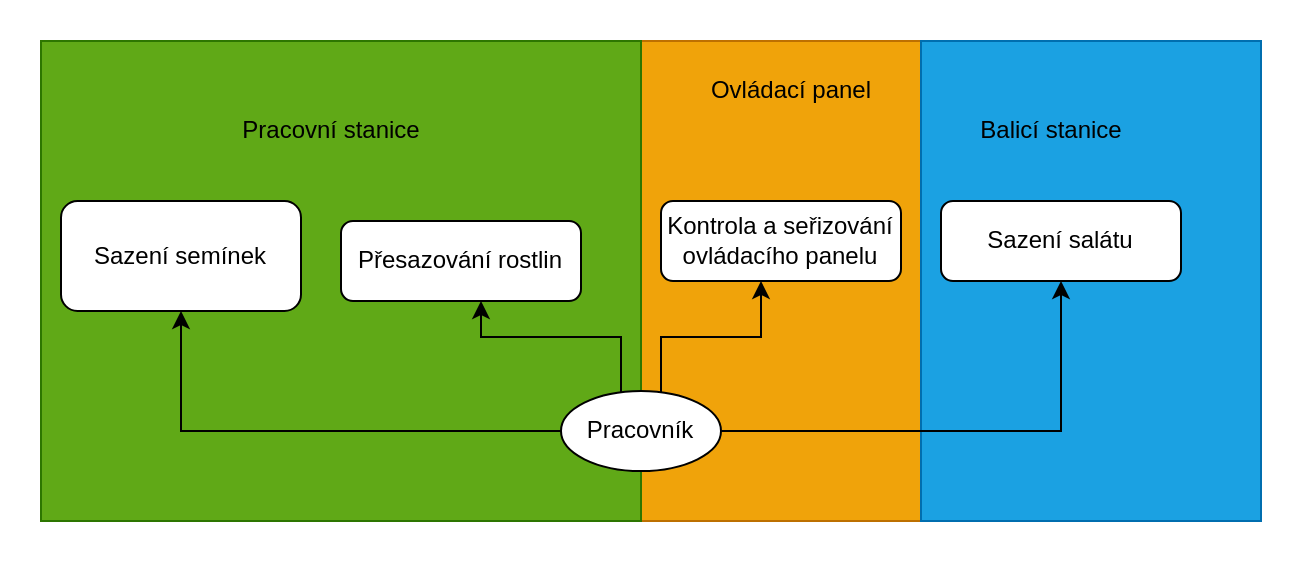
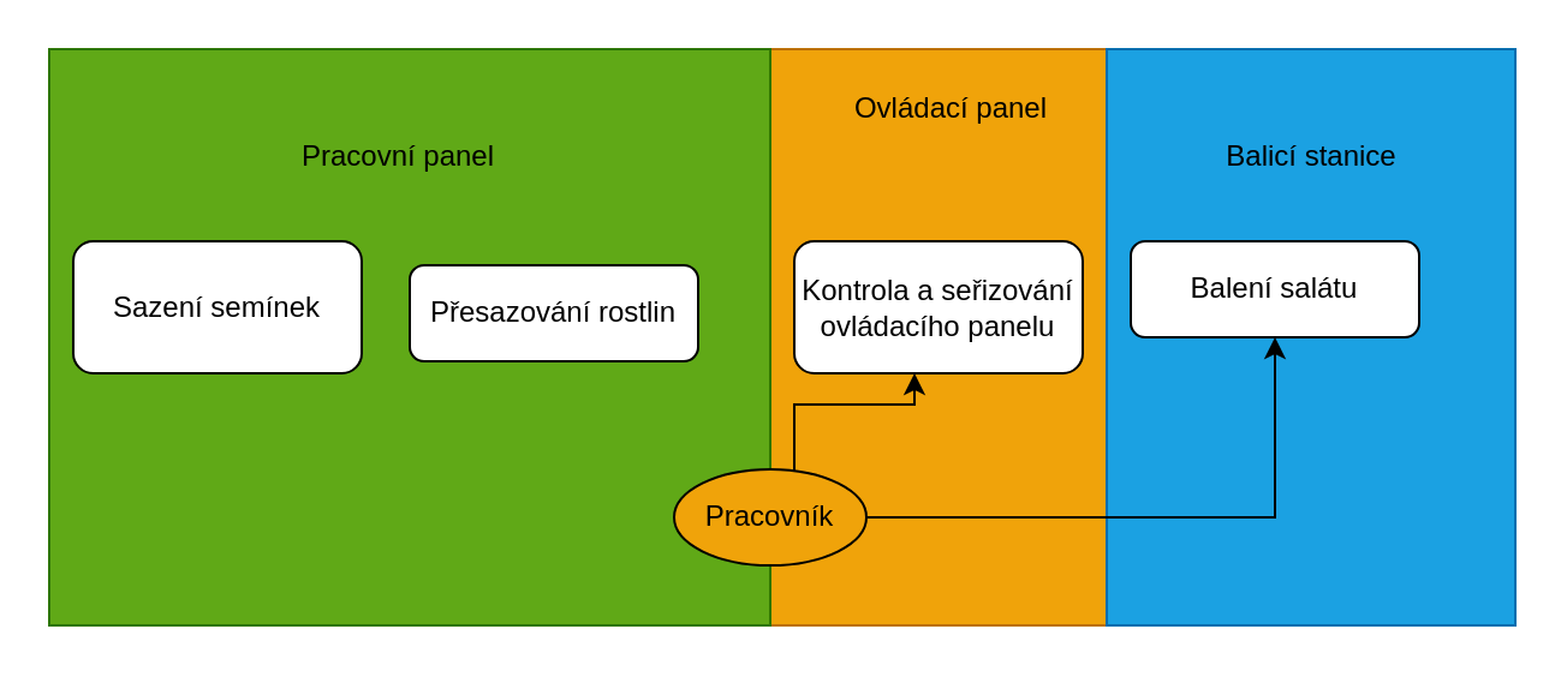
  <mxCell id="0" />
  <mxCell id="1" parent="0" />
  <mxCell id="2" value="" style="rounded=0;whiteSpace=wrap;html=1;fillColor=#f0a30a;fontColor=#000000;strokeColor=#BD7000;" vertex="1" parent="1"><mxGeometry x="320" y="20" width="140" height="240" as="geometry" /></mxCell>
  <mxCell id="3" value="" style="rounded=0;whiteSpace=wrap;html=1;fillColor=#1ba1e2;fontColor=#ffffff;strokeColor=#006EAF;" vertex="1" parent="1"><mxGeometry x="460" y="20" width="170" height="240" as="geometry" /></mxCell>
  <mxCell id="4" value="" style="rounded=0;whiteSpace=wrap;html=1;fillColor=#60a917;fontColor=#ffffff;strokeColor=#2D7600;" vertex="1" parent="1"><mxGeometry x="20" y="20" width="300" height="240" as="geometry" /></mxCell>
  <mxCell id="5" value="Sazení semínek" style="rounded=1;whiteSpace=wrap;html=1;" vertex="1" parent="1"><mxGeometry x="30" y="100" width="120" height="55" as="geometry" /></mxCell>
- <mxCell id="6" style="edgeStyle=orthogonalEdgeStyle;rounded=0;orthogonalLoop=1;jettySize=auto;html=1;" edge="1" parent="1" source="10" target="5"><mxGeometry relative="1" as="geometry" /></mxCell>
- <mxCell id="7" style="edgeStyle=orthogonalEdgeStyle;rounded=0;orthogonalLoop=1;jettySize=auto;html=1;" edge="1" parent="1" source="10" target="11"><mxGeometry relative="1" as="geometry"><Array as="points"><mxPoint x="310" y="168" /><mxPoint x="240" y="168" /></Array></mxGeometry></mxCell>
  <mxCell id="8" style="edgeStyle=orthogonalEdgeStyle;rounded=0;orthogonalLoop=1;jettySize=auto;html=1;" edge="1" parent="1" source="10" target="12"><mxGeometry relative="1" as="geometry"><Array as="points"><mxPoint x="330" y="168" /><mxPoint x="380" y="168" /></Array></mxGeometry></mxCell>
  <mxCell id="9" style="edgeStyle=orthogonalEdgeStyle;rounded=0;orthogonalLoop=1;jettySize=auto;html=1;" edge="1" parent="1" source="10" target="13"><mxGeometry relative="1" as="geometry" /></mxCell>
- <mxCell id="10" value="Pracovník" style="ellipse;whiteSpace=wrap;html=1;" vertex="1" parent="1"><mxGeometry x="280" y="195" width="80" height="40" as="geometry" /></mxCell>
+ <mxCell id="10" value="Pracovník" style="ellipse;whiteSpace=wrap;html=1;fillColor=#f0a30a;" vertex="1" parent="1"><mxGeometry x="280" y="195" width="80" height="40" as="geometry" /></mxCell>
  <mxCell id="11" value="Přesazování rostlin" style="rounded=1;whiteSpace=wrap;html=1;" vertex="1" parent="1"><mxGeometry x="170" y="110" width="120" height="40" as="geometry" /></mxCell>
- <mxCell id="12" value="Kontrola a seřizování ovládacího panelu" style="rounded=1;whiteSpace=wrap;html=1;" vertex="1" parent="1"><mxGeometry x="330" y="100" width="120" height="40" as="geometry" /></mxCell>
- <mxCell id="13" value="Sazení salátu" style="rounded=1;whiteSpace=wrap;html=1;" vertex="1" parent="1"><mxGeometry x="470" y="100" width="120" height="40" as="geometry" /></mxCell>
- <mxCell id="14" value="&lt;font color=&quot;#000000&quot;&gt;Pracovní stanice&lt;/font&gt;" style="text;html=1;align=center;verticalAlign=middle;resizable=0;points=[];autosize=1;strokeColor=none;fillColor=none;" vertex="1" parent="1"><mxGeometry x="110" y="50" width="110" height="30" as="geometry" /></mxCell>
+ <mxCell id="12" value="Kontrola a seřizování ovládacího panelu" style="rounded=1;whiteSpace=wrap;html=1;" vertex="1" parent="1"><mxGeometry x="330" y="100" width="120" height="55" as="geometry" /></mxCell>
+ <mxCell id="13" value="Balení salátu" style="rounded=1;whiteSpace=wrap;html=1;" vertex="1" parent="1"><mxGeometry x="470" y="100" width="120" height="40" as="geometry" /></mxCell>
+ <mxCell id="14" value="&lt;font color=&quot;#000000&quot;&gt;Pracovní panel&lt;/font&gt;" style="text;html=1;align=center;verticalAlign=middle;resizable=0;points=[];autosize=1;strokeColor=none;fillColor=none;" vertex="1" parent="1"><mxGeometry x="110" y="50" width="110" height="30" as="geometry" /></mxCell>
  <mxCell id="15" value="&lt;font color=&quot;#000000&quot;&gt;Ovládací panel&lt;/font&gt;" style="text;html=1;align=center;verticalAlign=middle;resizable=0;points=[];autosize=1;strokeColor=none;fillColor=none;" vertex="1" parent="1"><mxGeometry x="345" y="30" width="100" height="30" as="geometry" /></mxCell>
- <mxCell id="16" value="&lt;font color=&quot;#000000&quot;&gt;Balicí stanice&lt;/font&gt;" style="text;html=1;align=center;verticalAlign=middle;resizable=0;points=[];autosize=1;strokeColor=none;fillColor=none;" vertex="1" parent="1"><mxGeometry x="480" y="50" width="90" height="30" as="geometry" /></mxCell>
+ <mxCell id="16" value="&lt;font color=&quot;#000000&quot;&gt;Balicí stanice&lt;/font&gt;" style="text;html=1;align=center;verticalAlign=middle;resizable=0;points=[];autosize=1;strokeColor=none;fillColor=none;" vertex="1" parent="1"><mxGeometry x="500" y="50" width="90" height="30" as="geometry" /></mxCell>
